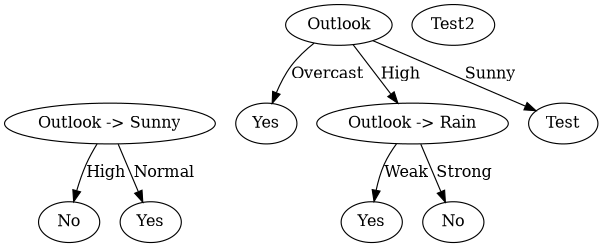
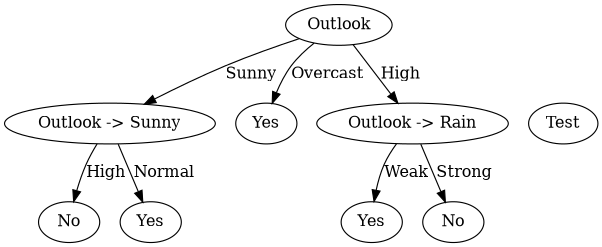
  digraph {
    Outlook
    "Outlook -> Sunny"
    n3 [label=Yes]
    "Outlook -> Rain"
    n5 [label=No]
    n6 [label=Yes]
    n7 [label=Yes]
    n8 [label=No]
    Test
-   Test2
-   Outlook -> Test [label=Sunny]
+   Outlook -> "Outlook -> Sunny" [label=Sunny]
    Outlook -> n3 [label=Overcast]
    Outlook -> "Outlook -> Rain" [label=High]
    "Outlook -> Sunny" -> n5 [label=High]
    "Outlook -> Sunny" -> n6 [label=Normal]
    "Outlook -> Rain" -> n7 [label=Weak]
    "Outlook -> Rain" -> n8 [label=Strong]
  }
